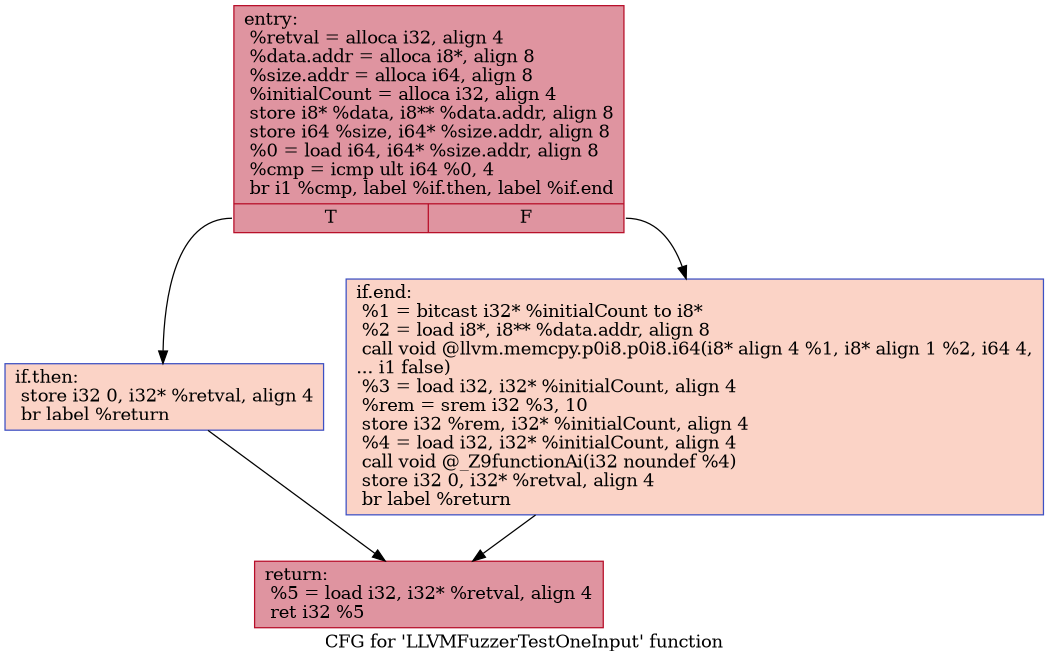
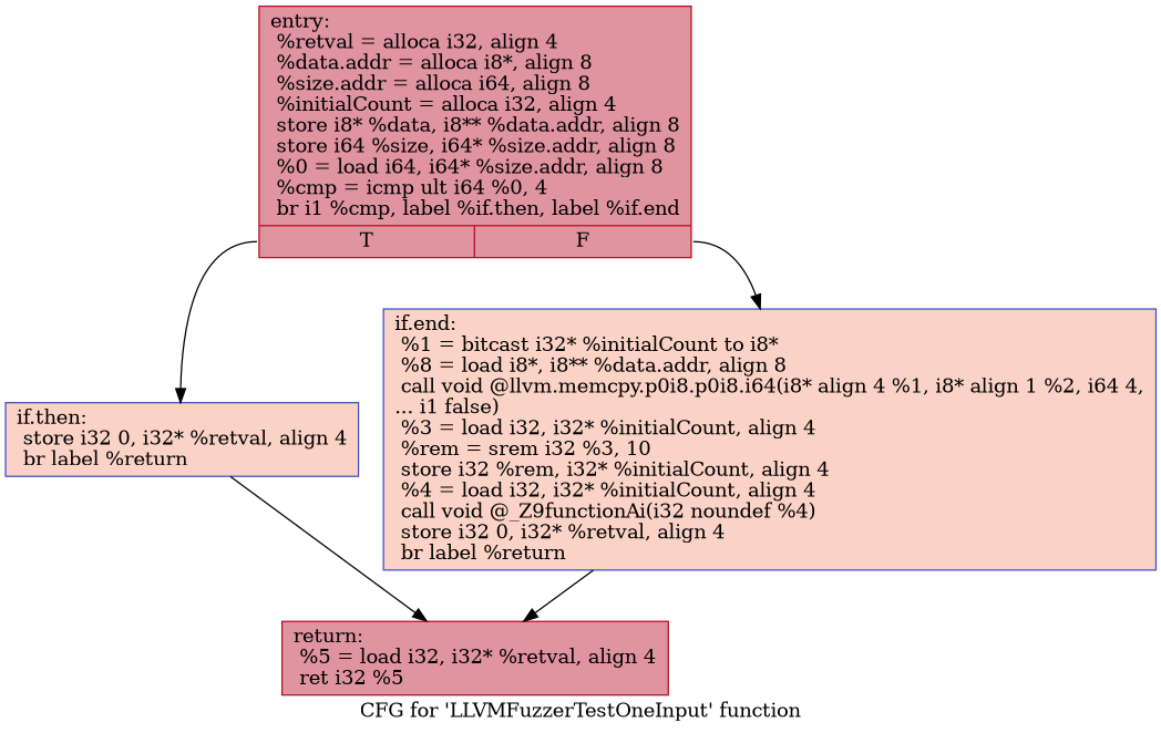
  digraph {
    label="CFG for 'LLVMFuzzerTestOneInput' function"
    node [color="#b70d28ff" fillcolor="#b70d2870" shape=record style=filled]
    n1 [label="{entry:\l  %retval = alloca i32, align 4\l  %data.addr = alloca i8*, align 8\l  %size.addr = alloca i64, align 8\l  %initialCount = alloca i32, align 4\l  store i8* %data, i8** %data.addr, align 8\l  store i64 %size, i64* %size.addr, align 8\l  %0 = load i64, i64* %size.addr, align 8\l  %cmp = icmp ult i64 %0, 4\l  br i1 %cmp, label %if.then, label %if.end\l|{<s0>T|<s1>F}}"]
    n2 [color="#3d50c3ff" fillcolor="#f59c7d70" label="{if.then:                                          \l  store i32 0, i32* %retval, align 4\l  br label %return\l}"]
-   n3 [color="#3d50c3ff" fillcolor="#f59c7d70" label="{if.end:                                           \l  %1 = bitcast i32* %initialCount to i8*\l  %2 = load i8*, i8** %data.addr, align 8\l  call void @llvm.memcpy.p0i8.p0i8.i64(i8* align 4 %1, i8* align 1 %2, i64 4,\l... i1 false)\l  %3 = load i32, i32* %initialCount, align 4\l  %rem = srem i32 %3, 10\l  store i32 %rem, i32* %initialCount, align 4\l  %4 = load i32, i32* %initialCount, align 4\l  call void @_Z9functionAi(i32 noundef %4)\l  store i32 0, i32* %retval, align 4\l  br label %return\l}"]
+   n3 [color="#3d50c3ff" fillcolor="#f59c7d70" label="{if.end:                                           \l  %1 = bitcast i32* %initialCount to i8*\l  %8 = load i8*, i8** %data.addr, align 8\l  call void @llvm.memcpy.p0i8.p0i8.i64(i8* align 4 %1, i8* align 1 %2, i64 4,\l... i1 false)\l  %3 = load i32, i32* %initialCount, align 4\l  %rem = srem i32 %3, 10\l  store i32 %rem, i32* %initialCount, align 4\l  %4 = load i32, i32* %initialCount, align 4\l  call void @_Z9functionAi(i32 noundef %4)\l  store i32 0, i32* %retval, align 4\l  br label %return\l}"]
    n4 [label="{return:                                           \l  %5 = load i32, i32* %retval, align 4\l  ret i32 %5\l}"]
    n1 -> n2 [tailport=s0]
    n1 -> n3 [tailport=s1]
    n2 -> n4
    n3 -> n4
  }
